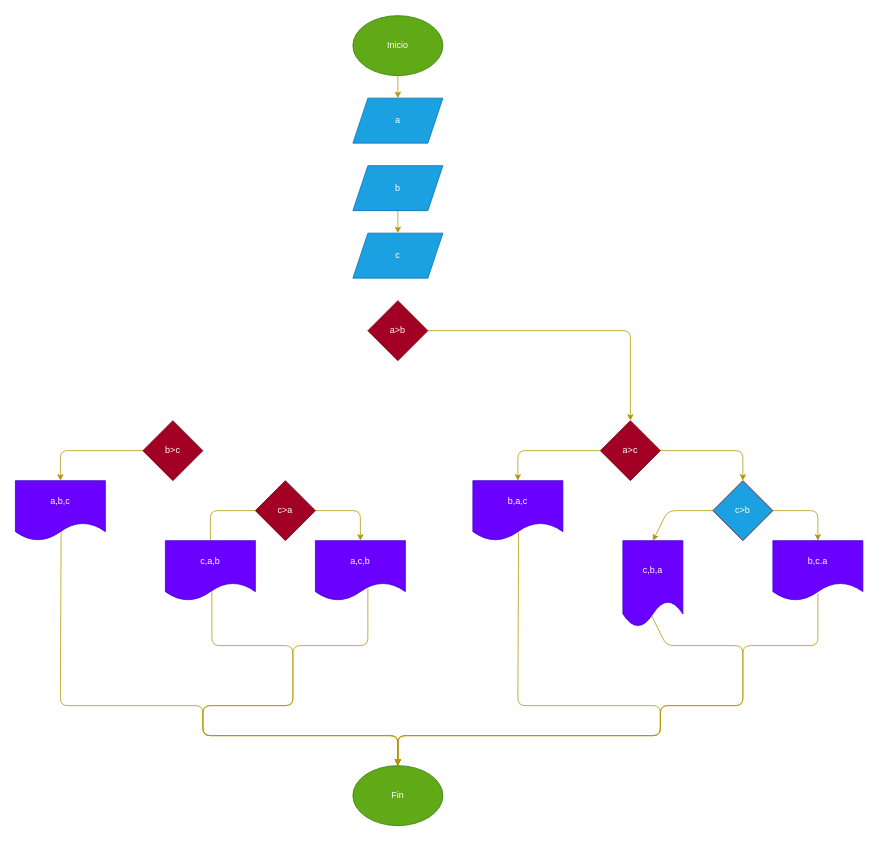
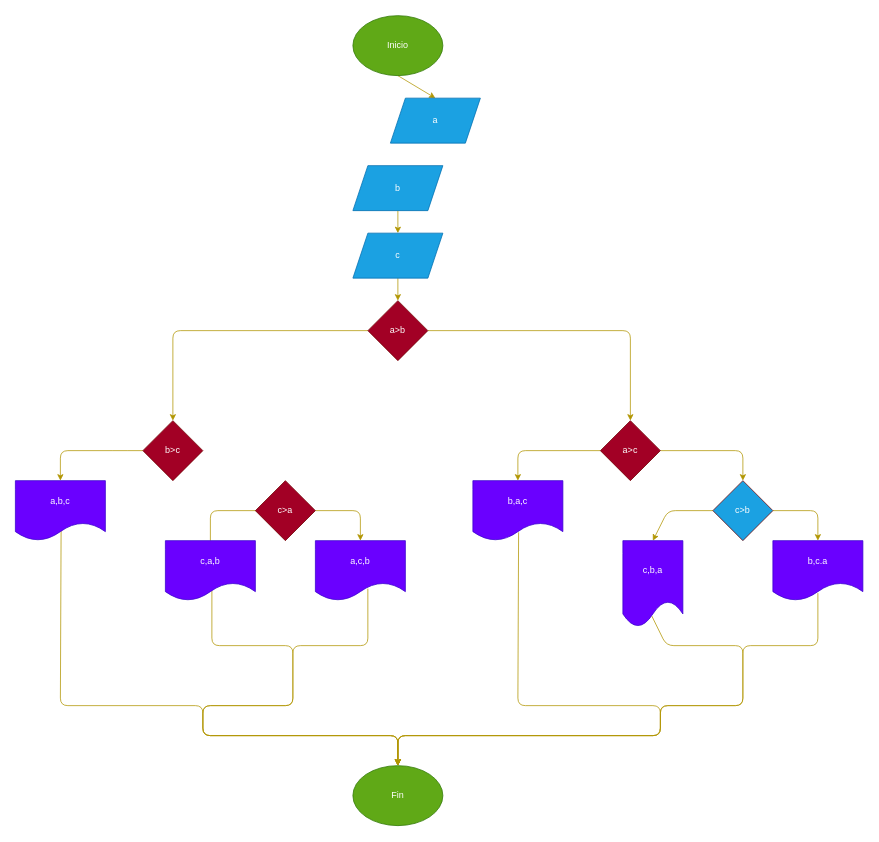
  <mxCell id="0" />
  <mxCell id="1" parent="0" />
  <mxCell id="2" style="edgeStyle=none;html=1;exitX=0.5;exitY=1;exitDx=0;exitDy=0;entryX=0.5;entryY=0;entryDx=0;entryDy=0;fillColor=#e3c800;strokeColor=#B09500;" edge="1" parent="1" source="3" target="4"><mxGeometry relative="1" as="geometry" /></mxCell>
  <mxCell id="3" value="Inicio" style="ellipse;whiteSpace=wrap;html=1;fillColor=#60a917;fontColor=#ffffff;strokeColor=#2D7600;" vertex="1" parent="1"><mxGeometry x="470" y="20" width="120" height="80" as="geometry" /></mxCell>
- <mxCell id="4" value="a" style="shape=parallelogram;perimeter=parallelogramPerimeter;whiteSpace=wrap;html=1;fixedSize=1;fillColor=#1ba1e2;fontColor=#ffffff;strokeColor=#006EAF;" vertex="1" parent="1"><mxGeometry x="470" y="130" width="120" height="60" as="geometry" /></mxCell>
+ <mxCell id="4" value="a" style="shape=parallelogram;perimeter=parallelogramPerimeter;whiteSpace=wrap;html=1;fixedSize=1;fillColor=#1ba1e2;fontColor=#ffffff;strokeColor=#006EAF;" vertex="1" parent="1"><mxGeometry x="520" y="130" width="120" height="60" as="geometry" /></mxCell>
  <mxCell id="5" style="edgeStyle=none;html=1;exitX=0.5;exitY=1;exitDx=0;exitDy=0;entryX=0.5;entryY=0;entryDx=0;entryDy=0;fillColor=#e3c800;strokeColor=#B09500;" edge="1" parent="1" source="6" target="8"><mxGeometry relative="1" as="geometry" /></mxCell>
  <mxCell id="6" value="b" style="shape=parallelogram;perimeter=parallelogramPerimeter;whiteSpace=wrap;html=1;fixedSize=1;fillColor=#1ba1e2;fontColor=#ffffff;strokeColor=#006EAF;" vertex="1" parent="1"><mxGeometry x="470" y="220" width="120" height="60" as="geometry" /></mxCell>
+ <mxCell id="7" style="edgeStyle=none;html=1;exitX=0.5;exitY=1;exitDx=0;exitDy=0;entryX=0.5;entryY=0;entryDx=0;entryDy=0;fillColor=#e3c800;strokeColor=#B09500;" edge="1" parent="1" source="8" target="11"><mxGeometry relative="1" as="geometry" /></mxCell>
  <mxCell id="8" value="c" style="shape=parallelogram;perimeter=parallelogramPerimeter;whiteSpace=wrap;html=1;fixedSize=1;fillColor=#1ba1e2;fontColor=#ffffff;strokeColor=#006EAF;" vertex="1" parent="1"><mxGeometry x="470" y="310" width="120" height="60" as="geometry" /></mxCell>
+ <mxCell id="9" style="edgeStyle=none;html=1;exitX=0;exitY=0.5;exitDx=0;exitDy=0;entryX=0.5;entryY=0;entryDx=0;entryDy=0;fillColor=#e3c800;strokeColor=#B09500;" edge="1" parent="1" source="11" target="13"><mxGeometry relative="1" as="geometry"><Array as="points"><mxPoint x="230" y="440" /></Array></mxGeometry></mxCell>
  <mxCell id="10" style="edgeStyle=none;html=1;exitX=1;exitY=0.5;exitDx=0;exitDy=0;entryX=0.5;entryY=0;entryDx=0;entryDy=0;fillColor=#e3c800;strokeColor=#B09500;" edge="1" parent="1" source="11" target="25"><mxGeometry relative="1" as="geometry"><Array as="points"><mxPoint x="840" y="440" /></Array></mxGeometry></mxCell>
  <mxCell id="11" value="a&amp;gt;b" style="rhombus;whiteSpace=wrap;html=1;fillColor=#a20025;fontColor=#ffffff;strokeColor=#6F0000;" vertex="1" parent="1"><mxGeometry x="490" y="400" width="80" height="80" as="geometry" /></mxCell>
  <mxCell id="12" style="edgeStyle=none;html=1;exitX=0;exitY=0.5;exitDx=0;exitDy=0;entryX=0.5;entryY=0;entryDx=0;entryDy=0;fillColor=#e3c800;strokeColor=#B09500;" edge="1" parent="1" source="13" target="15"><mxGeometry relative="1" as="geometry"><Array as="points"><mxPoint x="160" y="600" /><mxPoint x="80" y="600" /></Array></mxGeometry></mxCell>
  <mxCell id="13" value="b&amp;gt;c" style="rhombus;whiteSpace=wrap;html=1;fillColor=#a20025;fontColor=#ffffff;strokeColor=#6F0000;" vertex="1" parent="1"><mxGeometry x="190" y="560" width="80" height="80" as="geometry" /></mxCell>
  <mxCell id="14" style="edgeStyle=none;html=1;entryX=0.5;entryY=0;entryDx=0;entryDy=0;exitX=0.508;exitY=0.825;exitDx=0;exitDy=0;exitPerimeter=0;fillColor=#e3c800;strokeColor=#B09500;" edge="1" parent="1" source="15" target="35"><mxGeometry relative="1" as="geometry"><Array as="points"><mxPoint x="80" y="940" /><mxPoint x="270" y="940" /><mxPoint x="270" y="980" /><mxPoint x="530" y="980" /></Array></mxGeometry></mxCell>
  <mxCell id="15" value="a,b,c" style="shape=document;whiteSpace=wrap;html=1;boundedLbl=1;fillColor=#6a00ff;fontColor=#ffffff;strokeColor=#3700CC;" vertex="1" parent="1"><mxGeometry x="20" y="640" width="120" height="80" as="geometry" /></mxCell>
  <mxCell id="16" style="edgeStyle=none;html=1;exitX=0;exitY=0.5;exitDx=0;exitDy=0;entryX=0.5;entryY=0;entryDx=0;entryDy=0;fillColor=#e3c800;strokeColor=#B09500;endArrow=none;" edge="1" parent="1" source="18" target="20"><mxGeometry relative="1" as="geometry"><Array as="points"><mxPoint x="360" y="680" /><mxPoint x="280" y="680" /></Array></mxGeometry></mxCell>
  <mxCell id="17" style="edgeStyle=none;html=1;exitX=1;exitY=0.5;exitDx=0;exitDy=0;entryX=0.5;entryY=0;entryDx=0;entryDy=0;fillColor=#e3c800;strokeColor=#B09500;" edge="1" parent="1" source="18" target="22"><mxGeometry relative="1" as="geometry"><Array as="points"><mxPoint x="480" y="680" /></Array></mxGeometry></mxCell>
  <mxCell id="18" value="c&amp;gt;a" style="rhombus;whiteSpace=wrap;html=1;fillColor=#a20025;fontColor=#ffffff;strokeColor=#6F0000;" vertex="1" parent="1"><mxGeometry x="340" y="640" width="80" height="80" as="geometry" /></mxCell>
  <mxCell id="19" style="edgeStyle=none;html=1;entryX=0.5;entryY=0;entryDx=0;entryDy=0;exitX=0.517;exitY=0.838;exitDx=0;exitDy=0;exitPerimeter=0;fillColor=#e3c800;strokeColor=#B09500;" edge="1" parent="1" source="20" target="35"><mxGeometry relative="1" as="geometry"><mxPoint x="500" y="990" as="targetPoint" /><Array as="points"><mxPoint x="282" y="860" /><mxPoint x="390" y="860" /><mxPoint x="390" y="940" /><mxPoint x="270" y="940" /><mxPoint x="270" y="980" /><mxPoint x="530" y="980" /></Array></mxGeometry></mxCell>
  <mxCell id="20" value="c,a,b" style="shape=document;whiteSpace=wrap;html=1;boundedLbl=1;fillColor=#6a00ff;fontColor=#ffffff;strokeColor=#3700CC;" vertex="1" parent="1"><mxGeometry x="220" y="720" width="120" height="80" as="geometry" /></mxCell>
  <mxCell id="21" style="edgeStyle=none;html=1;entryX=0.5;entryY=0;entryDx=0;entryDy=0;exitX=0.583;exitY=0.8;exitDx=0;exitDy=0;exitPerimeter=0;fillColor=#e3c800;strokeColor=#B09500;" edge="1" parent="1" source="22" target="35"><mxGeometry relative="1" as="geometry"><mxPoint x="500" y="990" as="targetPoint" /><Array as="points"><mxPoint x="490" y="860" /><mxPoint x="390" y="860" /><mxPoint x="390" y="940" /><mxPoint x="270" y="940" /><mxPoint x="270" y="980" /><mxPoint x="530" y="980" /></Array></mxGeometry></mxCell>
  <mxCell id="22" value="a,c,b" style="shape=document;whiteSpace=wrap;html=1;boundedLbl=1;fillColor=#6a00ff;fontColor=#ffffff;strokeColor=#3700CC;" vertex="1" parent="1"><mxGeometry x="420" y="720" width="120" height="80" as="geometry" /></mxCell>
  <mxCell id="23" style="edgeStyle=none;html=1;exitX=0;exitY=0.5;exitDx=0;exitDy=0;entryX=0.5;entryY=0;entryDx=0;entryDy=0;fillColor=#e3c800;strokeColor=#B09500;" edge="1" parent="1" source="25" target="27"><mxGeometry relative="1" as="geometry"><Array as="points"><mxPoint x="690" y="600" /></Array></mxGeometry></mxCell>
  <mxCell id="24" style="edgeStyle=none;html=1;exitX=1;exitY=0.5;exitDx=0;exitDy=0;entryX=0.5;entryY=0;entryDx=0;entryDy=0;fillColor=#e3c800;strokeColor=#B09500;" edge="1" parent="1" source="25" target="30"><mxGeometry relative="1" as="geometry"><Array as="points"><mxPoint x="990" y="600" /></Array></mxGeometry></mxCell>
  <mxCell id="25" value="a&amp;gt;c" style="rhombus;whiteSpace=wrap;html=1;fillColor=#a20025;fontColor=#ffffff;strokeColor=#6F0000;" vertex="1" parent="1"><mxGeometry x="800" y="560" width="80" height="80" as="geometry" /></mxCell>
  <mxCell id="26" style="edgeStyle=none;html=1;entryX=0.5;entryY=0;entryDx=0;entryDy=0;exitX=0.508;exitY=0.863;exitDx=0;exitDy=0;exitPerimeter=0;fillColor=#e3c800;strokeColor=#B09500;" edge="1" parent="1" source="27" target="35"><mxGeometry relative="1" as="geometry"><Array as="points"><mxPoint x="690" y="940" /><mxPoint x="880" y="940" /><mxPoint x="880" y="980" /><mxPoint x="530" y="980" /></Array></mxGeometry></mxCell>
  <mxCell id="27" value="b,a,c" style="shape=document;whiteSpace=wrap;html=1;boundedLbl=1;fillColor=#6a00ff;fontColor=#ffffff;strokeColor=#3700CC;" vertex="1" parent="1"><mxGeometry x="630" y="640" width="120" height="80" as="geometry" /></mxCell>
  <mxCell id="28" style="edgeStyle=none;html=1;exitX=0;exitY=0.5;exitDx=0;exitDy=0;entryX=0.5;entryY=0;entryDx=0;entryDy=0;fillColor=#e3c800;strokeColor=#B09500;" edge="1" parent="1" source="30" target="32"><mxGeometry relative="1" as="geometry"><Array as="points"><mxPoint x="890" y="680" /></Array></mxGeometry></mxCell>
  <mxCell id="29" style="edgeStyle=none;html=1;exitX=1;exitY=0.5;exitDx=0;exitDy=0;entryX=0.5;entryY=0;entryDx=0;entryDy=0;fillColor=#e3c800;strokeColor=#B09500;" edge="1" parent="1" source="30" target="34"><mxGeometry relative="1" as="geometry"><Array as="points"><mxPoint x="1090" y="680" /></Array></mxGeometry></mxCell>
  <mxCell id="30" value="c&amp;gt;b" style="rhombus;whiteSpace=wrap;html=1;fillColor=#1ba1e2;fontColor=#ffffff;strokeColor=#6F0000;" vertex="1" parent="1"><mxGeometry x="950" y="640" width="80" height="80" as="geometry" /></mxCell>
  <mxCell id="31" style="edgeStyle=none;html=1;entryX=0.5;entryY=0;entryDx=0;entryDy=0;exitX=0.483;exitY=0.875;exitDx=0;exitDy=0;exitPerimeter=0;fillColor=#e3c800;strokeColor=#B09500;" edge="1" parent="1" source="32" target="35"><mxGeometry relative="1" as="geometry"><mxPoint x="890" y="800" as="sourcePoint" /><Array as="points"><mxPoint x="888" y="860" /><mxPoint x="990" y="860" /><mxPoint x="990" y="940" /><mxPoint x="880" y="940" /><mxPoint x="880" y="980" /><mxPoint x="530" y="980" /></Array></mxGeometry></mxCell>
  <mxCell id="32" value="c,b,a" style="shape=document;whiteSpace=wrap;html=1;boundedLbl=1;fillColor=#6a00ff;fontColor=#ffffff;strokeColor=#3700CC;" vertex="1" parent="1"><mxGeometry x="830" y="720" width="80" height="115" as="geometry" /></mxCell>
  <mxCell id="33" style="edgeStyle=none;html=1;entryX=0.5;entryY=0;entryDx=0;entryDy=0;exitX=0.5;exitY=0.875;exitDx=0;exitDy=0;exitPerimeter=0;fillColor=#e3c800;strokeColor=#B09500;" edge="1" parent="1" source="34" target="35"><mxGeometry relative="1" as="geometry"><mxPoint x="1090" y="780" as="sourcePoint" /><Array as="points"><mxPoint x="1090" y="860" /><mxPoint x="990" y="860" /><mxPoint x="990" y="940" /><mxPoint x="880" y="940" /><mxPoint x="880" y="980" /><mxPoint x="530" y="980" /></Array></mxGeometry></mxCell>
  <mxCell id="34" value="b,c.a" style="shape=document;whiteSpace=wrap;html=1;boundedLbl=1;fillColor=#6a00ff;fontColor=#ffffff;strokeColor=#3700CC;" vertex="1" parent="1"><mxGeometry x="1030" y="720" width="120" height="80" as="geometry" /></mxCell>
  <mxCell id="35" value="Fin" style="ellipse;whiteSpace=wrap;html=1;fillColor=#60a917;fontColor=#ffffff;strokeColor=#2D7600;" vertex="1" parent="1"><mxGeometry x="470" y="1020" width="120" height="80" as="geometry" /></mxCell>
